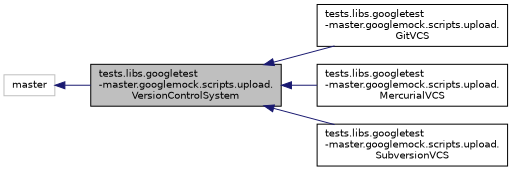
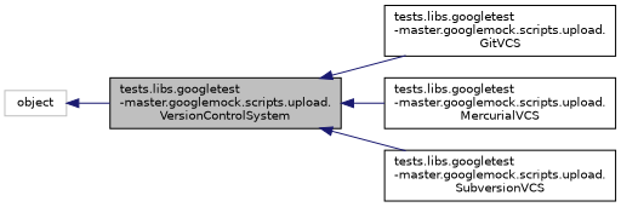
  digraph {
    rankdir=LR
    node [color=black fillcolor=white fontname=Helvetica fontsize=10 shape=record style=filled]
    edge [color=midnightblue dir=back fontname=Helvetica fontsize=10 labelfontname=Helvetica labelfontsize=10 style=solid]
    n1 [fillcolor=grey75 fontcolor=black height=0.2 label="tests.libs.googletest\l-master.googlemock.scripts.upload.\lVersionControlSystem" width=0.4]
    n2 [height=0.2 label="tests.libs.googletest\l-master.googlemock.scripts.upload.\lGitVCS" width=0.4]
    n3 [height=0.2 label="tests.libs.googletest\l-master.googlemock.scripts.upload.\lMercurialVCS" width=0.4]
    n4 [height=0.2 label="tests.libs.googletest\l-master.googlemock.scripts.upload.\lSubversionVCS" width=0.4]
-   n5 [color=grey75 height=0.2 label=master width=0.4]
+   n5 [color=grey75 height=0.2 label=object width=0.4]
    n1 -> n2
    n1 -> n3
    n1 -> n4
    n5 -> n1
  }
